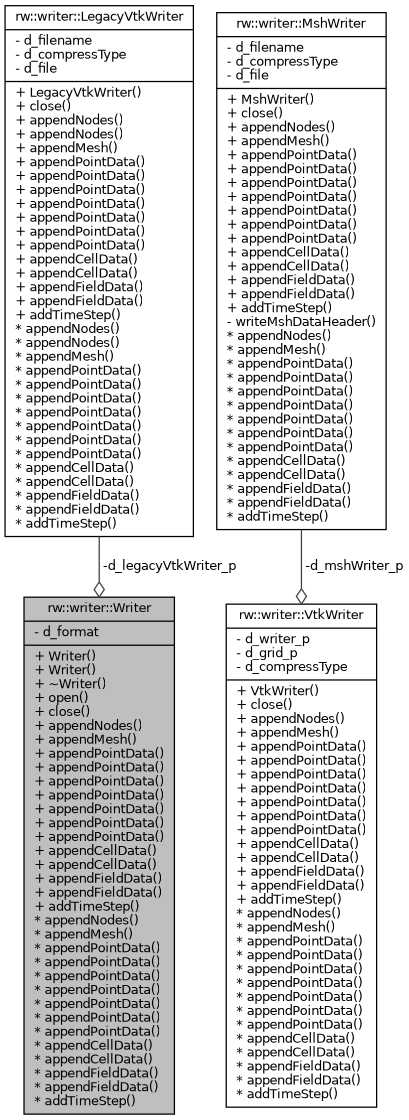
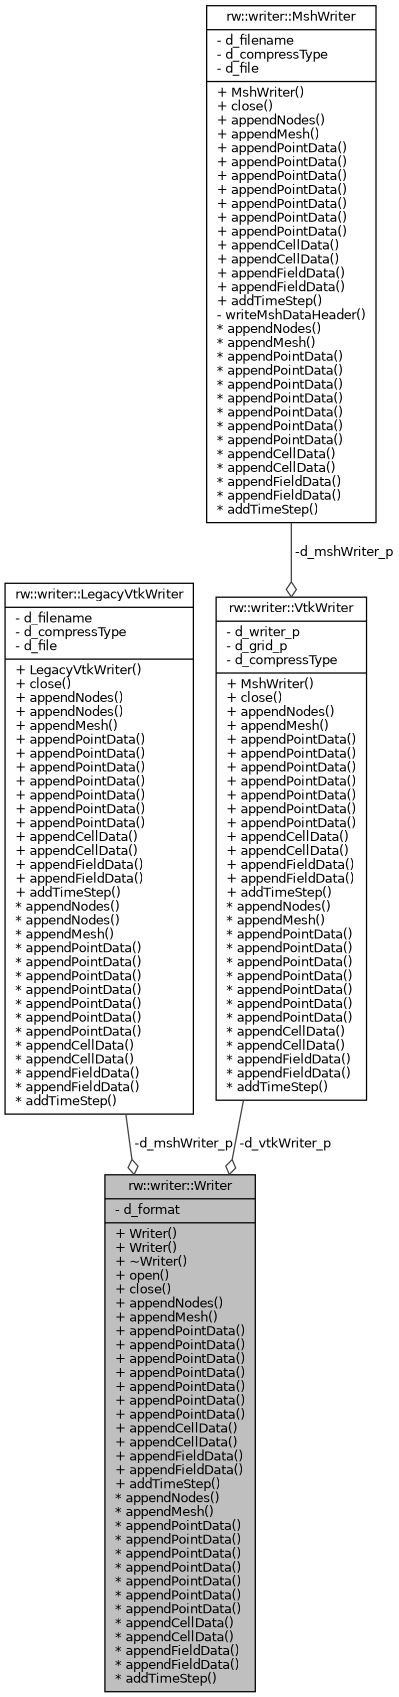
  digraph {
    node [color=black fillcolor=white fontname=Helvetica fontsize=10 shape=record style=filled]
    edge [arrowhead=odiamond color=grey25 fontname=Helvetica fontsize=10 labelfontname=Helvetica labelfontsize=10 style=solid]
    n1 [fillcolor=grey75 fontcolor=black height=0.2 label="{rw::writer::Writer\n|- d_format\l|+ Writer()\l+ Writer()\l+ ~Writer()\l+ open()\l+ close()\l+ appendNodes()\l+ appendMesh()\l+ appendPointData()\l+ appendPointData()\l+ appendPointData()\l+ appendPointData()\l+ appendPointData()\l+ appendPointData()\l+ appendPointData()\l+ appendCellData()\l+ appendCellData()\l+ appendFieldData()\l+ appendFieldData()\l+ addTimeStep()\l* appendNodes()\l* appendMesh()\l* appendPointData()\l* appendPointData()\l* appendPointData()\l* appendPointData()\l* appendPointData()\l* appendPointData()\l* appendPointData()\l* appendCellData()\l* appendCellData()\l* appendFieldData()\l* appendFieldData()\l* addTimeStep()\l}" width=0.4]
    n2 [height=0.2 label="{rw::writer::LegacyVtkWriter\n|- d_filename\l- d_compressType\l- d_file\l|+ LegacyVtkWriter()\l+ close()\l+ appendNodes()\l+ appendNodes()\l+ appendMesh()\l+ appendPointData()\l+ appendPointData()\l+ appendPointData()\l+ appendPointData()\l+ appendPointData()\l+ appendPointData()\l+ appendPointData()\l+ appendCellData()\l+ appendCellData()\l+ appendFieldData()\l+ appendFieldData()\l+ addTimeStep()\l* appendNodes()\l* appendNodes()\l* appendMesh()\l* appendPointData()\l* appendPointData()\l* appendPointData()\l* appendPointData()\l* appendPointData()\l* appendPointData()\l* appendPointData()\l* appendCellData()\l* appendCellData()\l* appendFieldData()\l* appendFieldData()\l* addTimeStep()\l}" width=0.4]
    n3 [height=0.2 label="{rw::writer::MshWriter\n|- d_filename\l- d_compressType\l- d_file\l|+ MshWriter()\l+ close()\l+ appendNodes()\l+ appendMesh()\l+ appendPointData()\l+ appendPointData()\l+ appendPointData()\l+ appendPointData()\l+ appendPointData()\l+ appendPointData()\l+ appendPointData()\l+ appendCellData()\l+ appendCellData()\l+ appendFieldData()\l+ appendFieldData()\l+ addTimeStep()\l- writeMshDataHeader()\l* appendNodes()\l* appendMesh()\l* appendPointData()\l* appendPointData()\l* appendPointData()\l* appendPointData()\l* appendPointData()\l* appendPointData()\l* appendPointData()\l* appendCellData()\l* appendCellData()\l* appendFieldData()\l* appendFieldData()\l* addTimeStep()\l}" width=0.4]
-   n4 [height=0.2 label="{rw::writer::VtkWriter\n|- d_writer_p\l- d_grid_p\l- d_compressType\l|+ VtkWriter()\l+ close()\l+ appendNodes()\l+ appendMesh()\l+ appendPointData()\l+ appendPointData()\l+ appendPointData()\l+ appendPointData()\l+ appendPointData()\l+ appendPointData()\l+ appendPointData()\l+ appendCellData()\l+ appendCellData()\l+ appendFieldData()\l+ appendFieldData()\l+ addTimeStep()\l* appendNodes()\l* appendMesh()\l* appendPointData()\l* appendPointData()\l* appendPointData()\l* appendPointData()\l* appendPointData()\l* appendPointData()\l* appendPointData()\l* appendCellData()\l* appendCellData()\l* appendFieldData()\l* appendFieldData()\l* addTimeStep()\l}" width=0.4]
-   n2 -> n1 [label=" -d_legacyVtkWriter_p"]
+   n4 [height=0.2 label="{rw::writer::VtkWriter\n|- d_writer_p\l- d_grid_p\l- d_compressType\l|+ MshWriter()\l+ close()\l+ appendNodes()\l+ appendMesh()\l+ appendPointData()\l+ appendPointData()\l+ appendPointData()\l+ appendPointData()\l+ appendPointData()\l+ appendPointData()\l+ appendPointData()\l+ appendCellData()\l+ appendCellData()\l+ appendFieldData()\l+ appendFieldData()\l+ addTimeStep()\l* appendNodes()\l* appendMesh()\l* appendPointData()\l* appendPointData()\l* appendPointData()\l* appendPointData()\l* appendPointData()\l* appendPointData()\l* appendPointData()\l* appendCellData()\l* appendCellData()\l* appendFieldData()\l* appendFieldData()\l* addTimeStep()\l}" width=0.4]
+   n2 -> n1 [label=" -d_mshWriter_p"]
    n3 -> n4 [label=" -d_mshWriter_p"]
+   n4 -> n1 [label=" -d_vtkWriter_p"]
  }
